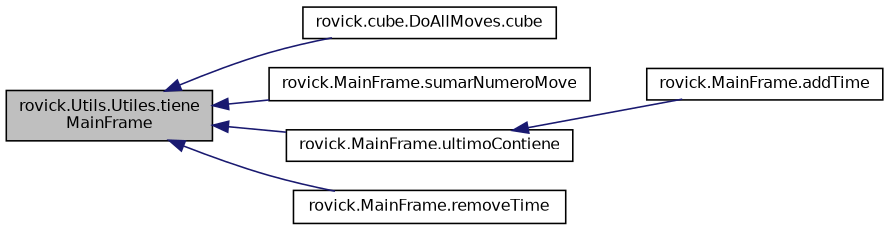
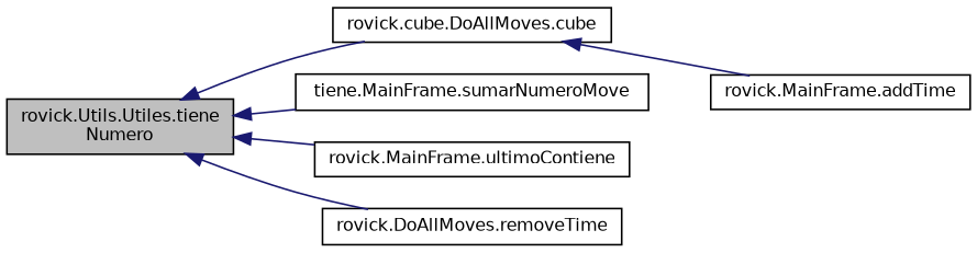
  digraph {
    rankdir=LR
    node [color=black fillcolor=white fontname=Helvetica fontsize=10 shape=record style=filled]
    edge [color=midnightblue dir=back fontname=Helvetica fontsize=10 labelfontname=Helvetica labelfontsize=10 style=solid]
-   n1 [fillcolor=grey75 fontcolor=black height=0.2 label="rovick.Utils.Utiles.tiene\lMainFrame" width=0.4]
+   n1 [fillcolor=grey75 fontcolor=black height=0.2 label="rovick.Utils.Utiles.tiene\lNumero" width=0.4]
    n2 [height=0.2 label="rovick.cube.DoAllMoves.cube" width=0.4]
-   n3 [height=0.2 label="rovick.MainFrame.sumarNumeroMove" width=0.4]
+   n3 [height=0.2 label="tiene.MainFrame.sumarNumeroMove" width=0.4]
    n4 [height=0.2 label="rovick.MainFrame.ultimoContiene" width=0.4]
-   n5 [height=0.2 label="rovick.MainFrame.removeTime" width=0.4]
+   n5 [height=0.2 label="rovick.DoAllMoves.removeTime" width=0.4]
    n6 [height=0.2 label="rovick.MainFrame.addTime" width=0.4]
    n1 -> n2
    n1 -> n3
    n1 -> n4
    n1 -> n5
-   n4 -> n6
+   n2 -> n6
  }
